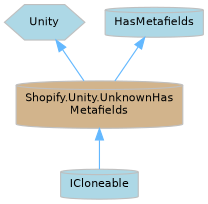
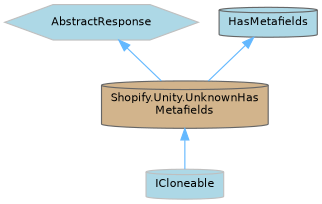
  digraph {
    node [color=gray40 fillcolor=lightblue fontname=Helvetica fontsize=10 shape=cylinder style=filled]
    edge [color=steelblue1 dir=back fontname=Helvetica fontsize=10 labelfontname=Helvetica labelfontsize=10 style=solid]
-   n1 [color=grey75 fillcolor=tan fontcolor=black height=0.2 label="Shopify.Unity.UnknownHas\lMetafields" width=0.4]
+   n1 [fillcolor=tan fontcolor=black height=0.2 label="Shopify.Unity.UnknownHas\lMetafields" width=0.4]
    n2 [color=grey75 height=0.2 label=ICloneable width=0.4]
-   n3 [color=grey75 height=0.2 label=Unity shape=hexagon width=0.4]
-   n4 [color=grey75 height=0.2 label=HasMetafields width=0.4]
+   n3 [color=grey75 height=0.2 label=AbstractResponse shape=hexagon width=0.4]
+   n4 [height=0.2 label=HasMetafields width=0.4]
    n1 -> n2
    n3 -> n1
    n4 -> n1
  }
